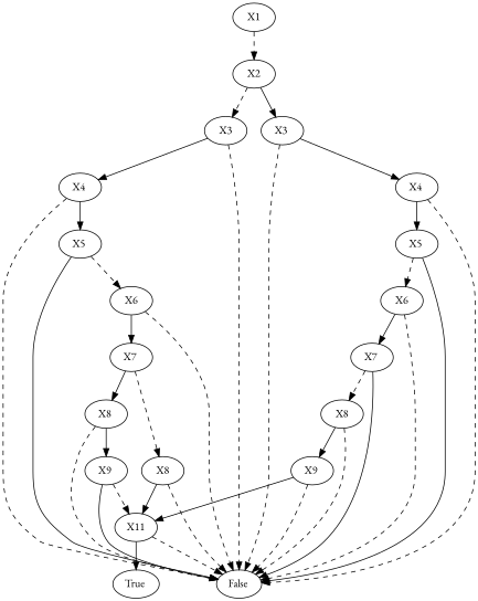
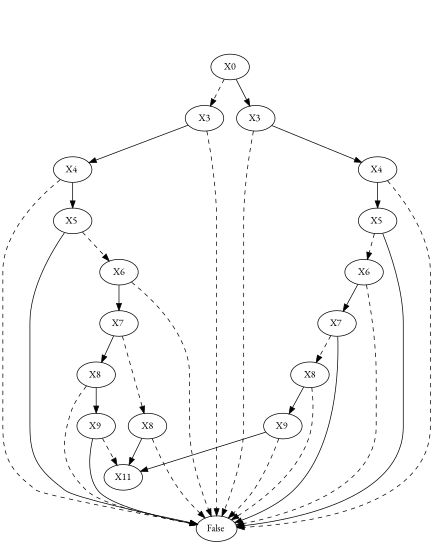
  digraph {
    fontname="EB Garamond"
    node [fontname="EB Garamond"]
    edge [fontcolor=gray fontname="EB Garamond" style=dashed]
-   n1 [label=X1]
-   n2 [label=X2]
+   n2 [label=X0]
    n3 [label=X3]
    n4 [label="X3 "]
    n5 [label="False "]
    n6 [label="X4 "]
    n7 [label="X4 "]
    n8 [label="X5 "]
    n9 [label=X6]
    n10 [label="X7 "]
    n11 [label=X8]
    n12 [label="X8 "]
    n13 [label=X11]
    n14 [label="X9 "]
-   n15 [label="True "]
    n16 [label="X5 "]
    n17 [label=X6]
    n18 [label="X7 "]
    n19 [label=X8]
    n20 [label="X9 "]
-   n1 -> n2
    n2 -> n3
    n2 -> n4 [style=""]
    n3 -> n5
    n3 -> n6 [style=""]
    n4 -> n5
    n4 -> n7 [style=""]
    n6 -> n5
    n6 -> n8 [style=""]
    n7 -> n5
    n7 -> n16 [style=""]
    n8 -> n5 [style=""]
    n8 -> n9
    n9 -> n5
    n9 -> n10 [style=""]
    n10 -> n11
    n10 -> n12 [style=""]
    n11 -> n5
    n11 -> n13 [style=""]
    n12 -> n5
    n12 -> n14 [style=""]
-   n13 -> n5
-   n13 -> n15 [style=""]
    n14 -> n5 [style=""]
    n14 -> n13
    n16 -> n5 [style=""]
    n16 -> n17
    n17 -> n5
    n17 -> n18 [style=""]
    n18 -> n5 [style=""]
    n18 -> n19
    n19 -> n5
    n19 -> n20 [style=""]
    n20 -> n5
    n20 -> n13 [style=""]
  }
